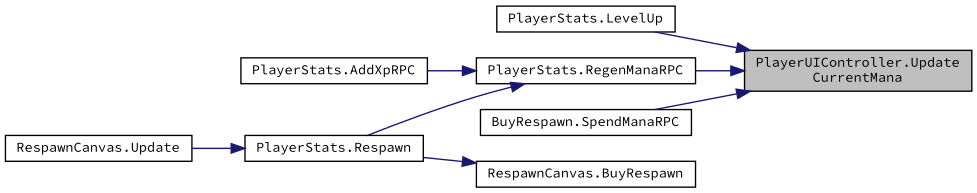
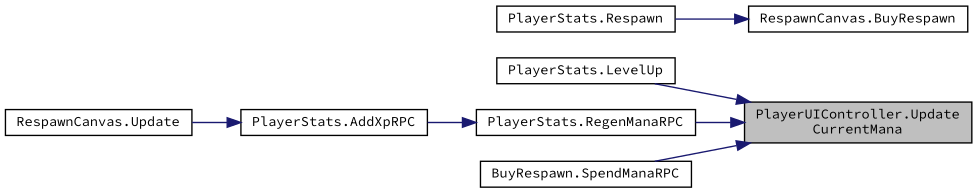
  digraph {
    fontname="Source Code Pro"
    rankdir=RL
    node [color=black fontname="Source Code Pro" fontsize=10 shape=record]
    edge [color=midnightblue dir=back fontname="Source Code Pro" fontsize=10 labelfontname=Helvetica labelfontsize=10 style=solid]
    n1 [fillcolor=grey75 fontcolor=black height=0.2 label="PlayerUIController.Update\lCurrentMana" style=filled width=0.4]
    n2 [height=0.2 label="PlayerStats.LevelUp" width=0.4]
    n3 [height=0.2 label="PlayerStats.RegenManaRPC" width=0.4]
    n4 [height=0.2 label="BuyRespawn.SpendManaRPC" width=0.4]
    n5 [height=0.2 label="PlayerStats.AddXpRPC" width=0.4]
    n6 [height=0.2 label="PlayerStats.Respawn" width=0.4]
    n7 [height=0.2 label="RespawnCanvas.Update" width=0.4]
    n8 [height=0.2 label="RespawnCanvas.BuyRespawn" width=0.4]
    n1 -> n2
    n1 -> n3
    n1 -> n4
    n3 -> n5
-   n3 -> n6
-   n6 -> n7
+   n5 -> n7
    n8 -> n6
  }
